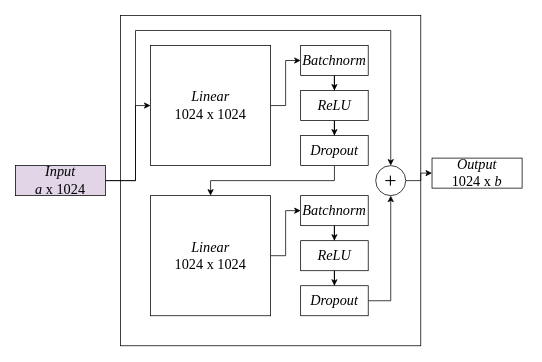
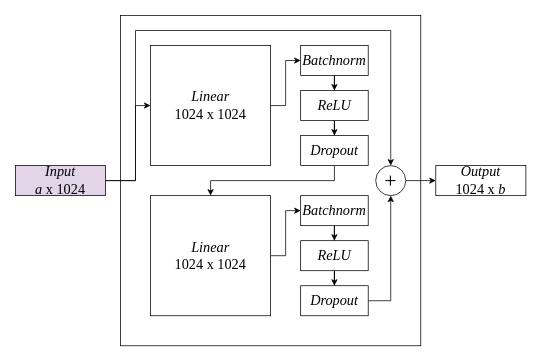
  <mxCell id="0" />
  <mxCell id="1" parent="0" />
  <mxCell id="2" value="" style="rounded=0;whiteSpace=wrap;html=1;fontFamily=Times New Roman;fontSize=19;fontStyle=2" vertex="1" parent="1"><mxGeometry x="160" y="20" width="400" height="440" as="geometry" /></mxCell>
  <mxCell id="3" style="edgeStyle=orthogonalEdgeStyle;rounded=0;orthogonalLoop=1;jettySize=auto;html=1;entryX=0;entryY=0.5;entryDx=0;entryDy=0;fontFamily=Times New Roman;fontSize=19;fontStyle=2" edge="1" parent="1" source="4" target="6"><mxGeometry relative="1" as="geometry" /></mxCell>
  <mxCell id="4" value="&lt;div style=&quot;font-size: 19px&quot;&gt;&lt;i&gt;&lt;span&gt;Linear&lt;/span&gt;&lt;/i&gt;&lt;/div&gt;&lt;div style=&quot;font-size: 19px&quot;&gt;1024 x 1024&lt;br style=&quot;font-size: 19px&quot;&gt;&lt;/div&gt;" style="whiteSpace=wrap;html=1;aspect=fixed;fontFamily=Times New Roman;fontSize=19;fontStyle=0" vertex="1" parent="1"><mxGeometry width="160" height="160" as="geometry" x="200" y="60" /></mxCell>
  <mxCell id="5" style="edgeStyle=orthogonalEdgeStyle;rounded=0;orthogonalLoop=1;jettySize=auto;html=1;fontFamily=Times New Roman;fontSize=19;fontStyle=2" edge="1" parent="1" source="6" target="8"><mxGeometry relative="1" as="geometry" /></mxCell>
  <mxCell id="6" value="Batchnorm" style="rounded=0;whiteSpace=wrap;html=1;fontFamily=Times New Roman;fontSize=19;fontStyle=2" vertex="1" parent="1"><mxGeometry x="400" width="90" height="40" as="geometry" y="60" /></mxCell>
  <mxCell id="7" style="edgeStyle=orthogonalEdgeStyle;rounded=0;orthogonalLoop=1;jettySize=auto;html=1;fontFamily=Times New Roman;fontSize=19;fontStyle=2" edge="1" parent="1" source="8" target="10"><mxGeometry relative="1" as="geometry" /></mxCell>
  <mxCell id="8" value="ReLU" style="rounded=0;whiteSpace=wrap;html=1;fontFamily=Times New Roman;fontSize=19;fontStyle=2" vertex="1" parent="1"><mxGeometry x="400" y="120" width="90" height="40" as="geometry" /></mxCell>
  <mxCell id="9" style="edgeStyle=orthogonalEdgeStyle;rounded=0;orthogonalLoop=1;jettySize=auto;html=1;fontFamily=Times New Roman;fontSize=29;" edge="1" parent="1" source="10" target="12"><mxGeometry relative="1" as="geometry"><Array as="points"><mxPoint x="445" y="240" /><mxPoint x="280" y="240" /></Array></mxGeometry></mxCell>
  <mxCell id="10" value="Dropout" style="rounded=0;whiteSpace=wrap;html=1;fontFamily=Times New Roman;fontSize=19;fontStyle=2" vertex="1" parent="1"><mxGeometry x="400" y="180" width="90" height="40" as="geometry" /></mxCell>
  <mxCell id="11" style="edgeStyle=orthogonalEdgeStyle;rounded=0;orthogonalLoop=1;jettySize=auto;html=1;entryX=0;entryY=0.5;entryDx=0;entryDy=0;fontFamily=Times New Roman;fontSize=19;fontStyle=2" edge="1" parent="1" source="12" target="14"><mxGeometry relative="1" as="geometry" /></mxCell>
  <mxCell id="12" value="&lt;div style=&quot;font-size: 19px&quot;&gt;&lt;i&gt;&lt;span&gt;Linear&lt;/span&gt;&lt;/i&gt;&lt;/div&gt;&lt;div style=&quot;font-size: 19px&quot;&gt;1024 x 1024&lt;br style=&quot;font-size: 19px&quot;&gt;&lt;/div&gt;" style="whiteSpace=wrap;html=1;aspect=fixed;fontFamily=Times New Roman;fontSize=19;fontStyle=0" vertex="1" parent="1"><mxGeometry y="260" width="160" height="160" as="geometry" x="200" /></mxCell>
  <mxCell id="13" style="edgeStyle=orthogonalEdgeStyle;rounded=0;orthogonalLoop=1;jettySize=auto;html=1;entryX=0.5;entryY=0;entryDx=0;entryDy=0;fontFamily=Times New Roman;fontSize=19;fontStyle=2" edge="1" parent="1" source="14" target="16"><mxGeometry relative="1" as="geometry" /></mxCell>
  <mxCell id="14" value="Batchnorm" style="rounded=0;whiteSpace=wrap;html=1;fontFamily=Times New Roman;fontSize=19;fontStyle=2" vertex="1" parent="1"><mxGeometry x="400" y="260" width="90" height="40" as="geometry" /></mxCell>
  <mxCell id="15" style="edgeStyle=orthogonalEdgeStyle;rounded=0;orthogonalLoop=1;jettySize=auto;html=1;fontFamily=Times New Roman;fontSize=19;fontStyle=2" edge="1" parent="1" source="16" target="18"><mxGeometry relative="1" as="geometry" /></mxCell>
  <mxCell id="16" value="ReLU" style="rounded=0;whiteSpace=wrap;html=1;fontFamily=Times New Roman;fontSize=19;fontStyle=2" vertex="1" parent="1"><mxGeometry x="400" y="320" width="90" height="40" as="geometry" /></mxCell>
  <mxCell id="17" style="edgeStyle=orthogonalEdgeStyle;rounded=0;orthogonalLoop=1;jettySize=auto;html=1;entryX=0.5;entryY=1;entryDx=0;entryDy=0;fontFamily=Times New Roman;fontSize=29;" edge="1" parent="1" source="18" target="20"><mxGeometry relative="1" as="geometry" /></mxCell>
  <mxCell id="18" value="Dropout" style="rounded=0;whiteSpace=wrap;html=1;fontFamily=Times New Roman;fontSize=19;fontStyle=2" vertex="1" parent="1"><mxGeometry x="400" y="380" width="90" height="40" as="geometry" /></mxCell>
  <mxCell id="19" style="edgeStyle=orthogonalEdgeStyle;rounded=0;orthogonalLoop=1;jettySize=auto;html=1;fontFamily=Times New Roman;fontSize=29;" edge="1" parent="1" source="20" target="24"><mxGeometry relative="1" as="geometry" /></mxCell>
  <mxCell id="20" value="+" style="ellipse;whiteSpace=wrap;html=1;aspect=fixed;fontFamily=Times New Roman;fontSize=29;" vertex="1" parent="1"><mxGeometry x="500" y="220" width="40" height="40" as="geometry" /></mxCell>
  <mxCell id="21" style="edgeStyle=orthogonalEdgeStyle;rounded=0;orthogonalLoop=1;jettySize=auto;html=1;entryX=0;entryY=0.5;entryDx=0;entryDy=0;fontFamily=Times New Roman;fontSize=29;" edge="1" parent="1" source="23" target="4"><mxGeometry relative="1" as="geometry"><Array as="points"><mxPoint x="180" y="240" /><mxPoint x="180" y="140" /></Array></mxGeometry></mxCell>
  <mxCell id="22" style="edgeStyle=orthogonalEdgeStyle;rounded=0;orthogonalLoop=1;jettySize=auto;html=1;entryX=0.5;entryY=0;entryDx=0;entryDy=0;fontFamily=Times New Roman;fontSize=29;" edge="1" parent="1" source="23" target="20"><mxGeometry relative="1" as="geometry"><Array as="points"><mxPoint x="180" y="240" /><mxPoint x="180" y="40" /><mxPoint x="520" y="40" /></Array></mxGeometry></mxCell>
  <mxCell id="23" value="&lt;div&gt;&lt;i&gt;Input&lt;/i&gt;&lt;/div&gt;&lt;div&gt;&lt;i&gt;a&lt;/i&gt; x 1024&lt;br&gt;&lt;/div&gt;" style="rounded=0;whiteSpace=wrap;html=1;fontFamily=Times New Roman;fontSize=19;fontStyle=0;fillColor=#e1d5e7;" vertex="1" parent="1"><mxGeometry x="20" y="220" width="120" height="40" as="geometry" /></mxCell>
- <mxCell id="24" value="&lt;div&gt;&lt;i&gt;Output&lt;/i&gt;&lt;/div&gt;&lt;div&gt;1024 x &lt;i&gt;b&lt;/i&gt;&lt;br&gt;&lt;/div&gt;" style="rounded=0;whiteSpace=wrap;html=1;fontFamily=Times New Roman;fontSize=19;fontStyle=0" vertex="1" parent="1"><mxGeometry x="575" y="210" width="120" height="40" as="geometry" /></mxCell>
+ <mxCell id="24" value="&lt;div&gt;&lt;i&gt;Output&lt;/i&gt;&lt;/div&gt;&lt;div&gt;1024 x &lt;i&gt;b&lt;/i&gt;&lt;br&gt;&lt;/div&gt;" style="rounded=0;whiteSpace=wrap;html=1;fontFamily=Times New Roman;fontSize=19;fontStyle=0" vertex="1" parent="1"><mxGeometry x="580" y="220" width="120" height="40" as="geometry" /></mxCell>
